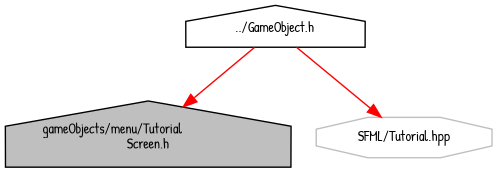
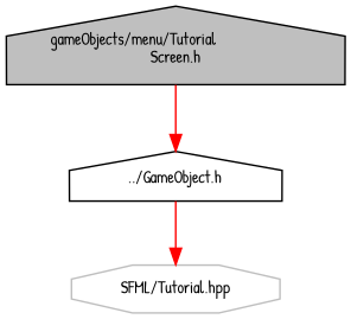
  digraph {
    fontname="Patrick Hand"
    node [color=black fillcolor=white fontname="Patrick Hand" fontsize=10 shape=house style=filled]
    edge [color=red fontname="Patrick Hand" fontsize=10 labelfontname=Helvetica labelfontsize=10 style=solid]
    n1 [fillcolor=grey75 fontcolor=black height=0.2 label="gameObjects/menu/Tutorial\lScreen.h" width=0.4]
    n2 [height=0.2 label="../GameObject.h" width=0.4]
    n3 [color=grey75 height=0.2 label="SFML/Tutorial.hpp" shape=octagon width=0.4]
-   n2 -> n1
+   n1 -> n2
    n2 -> n3
  }
